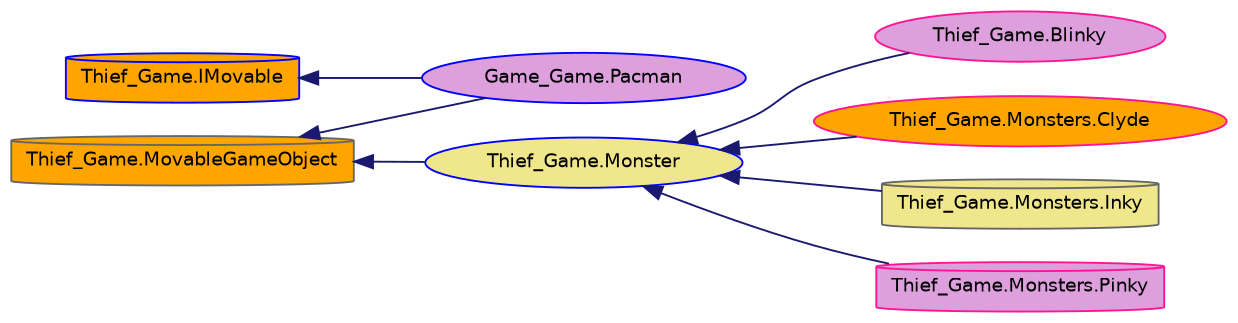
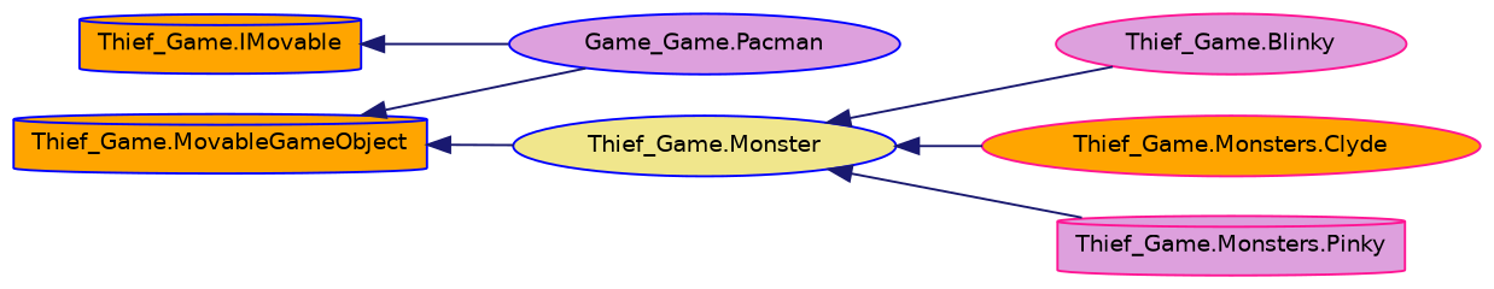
  digraph {
    rankdir=LR
    node [color=blue fillcolor=orange fontname=Helvetica fontsize=10 shape=cylinder style=filled]
    edge [color=midnightblue dir=back fontname=Helvetica fontsize=10 labelfontname=Helvetica labelfontsize=10 style=solid]
    n1 [height=0.2 label="Thief_Game.IMovable" width=0.4]
    n2 [fillcolor=plum height=0.2 label="Game_Game.Pacman" shape=ellipse width=0.4]
    n3 [fillcolor=khaki height=0.2 label="Thief_Game.Monster" shape=ellipse width=0.4]
    n4 [color=deeppink fillcolor=plum height=0.2 label="Thief_Game.Blinky" shape=ellipse width=0.4]
    n5 [color=deeppink height=0.2 label="Thief_Game.Monsters.Clyde" shape=ellipse width=0.4]
-   n6 [color=gray40 fillcolor=khaki height=0.2 label="Thief_Game.Monsters.Inky" width=0.4]
    n7 [color=deeppink fillcolor=plum height=0.2 label="Thief_Game.Monsters.Pinky" width=0.4]
-   n8 [color=gray40 height=0.2 label="Thief_Game.MovableGameObject" width=0.4]
+   n8 [height=0.2 label="Thief_Game.MovableGameObject" width=0.4]
    n1 -> n2
    n3 -> n4
    n3 -> n5
-   n3 -> n6
    n3 -> n7
    n8 -> n2
    n8 -> n3
  }
